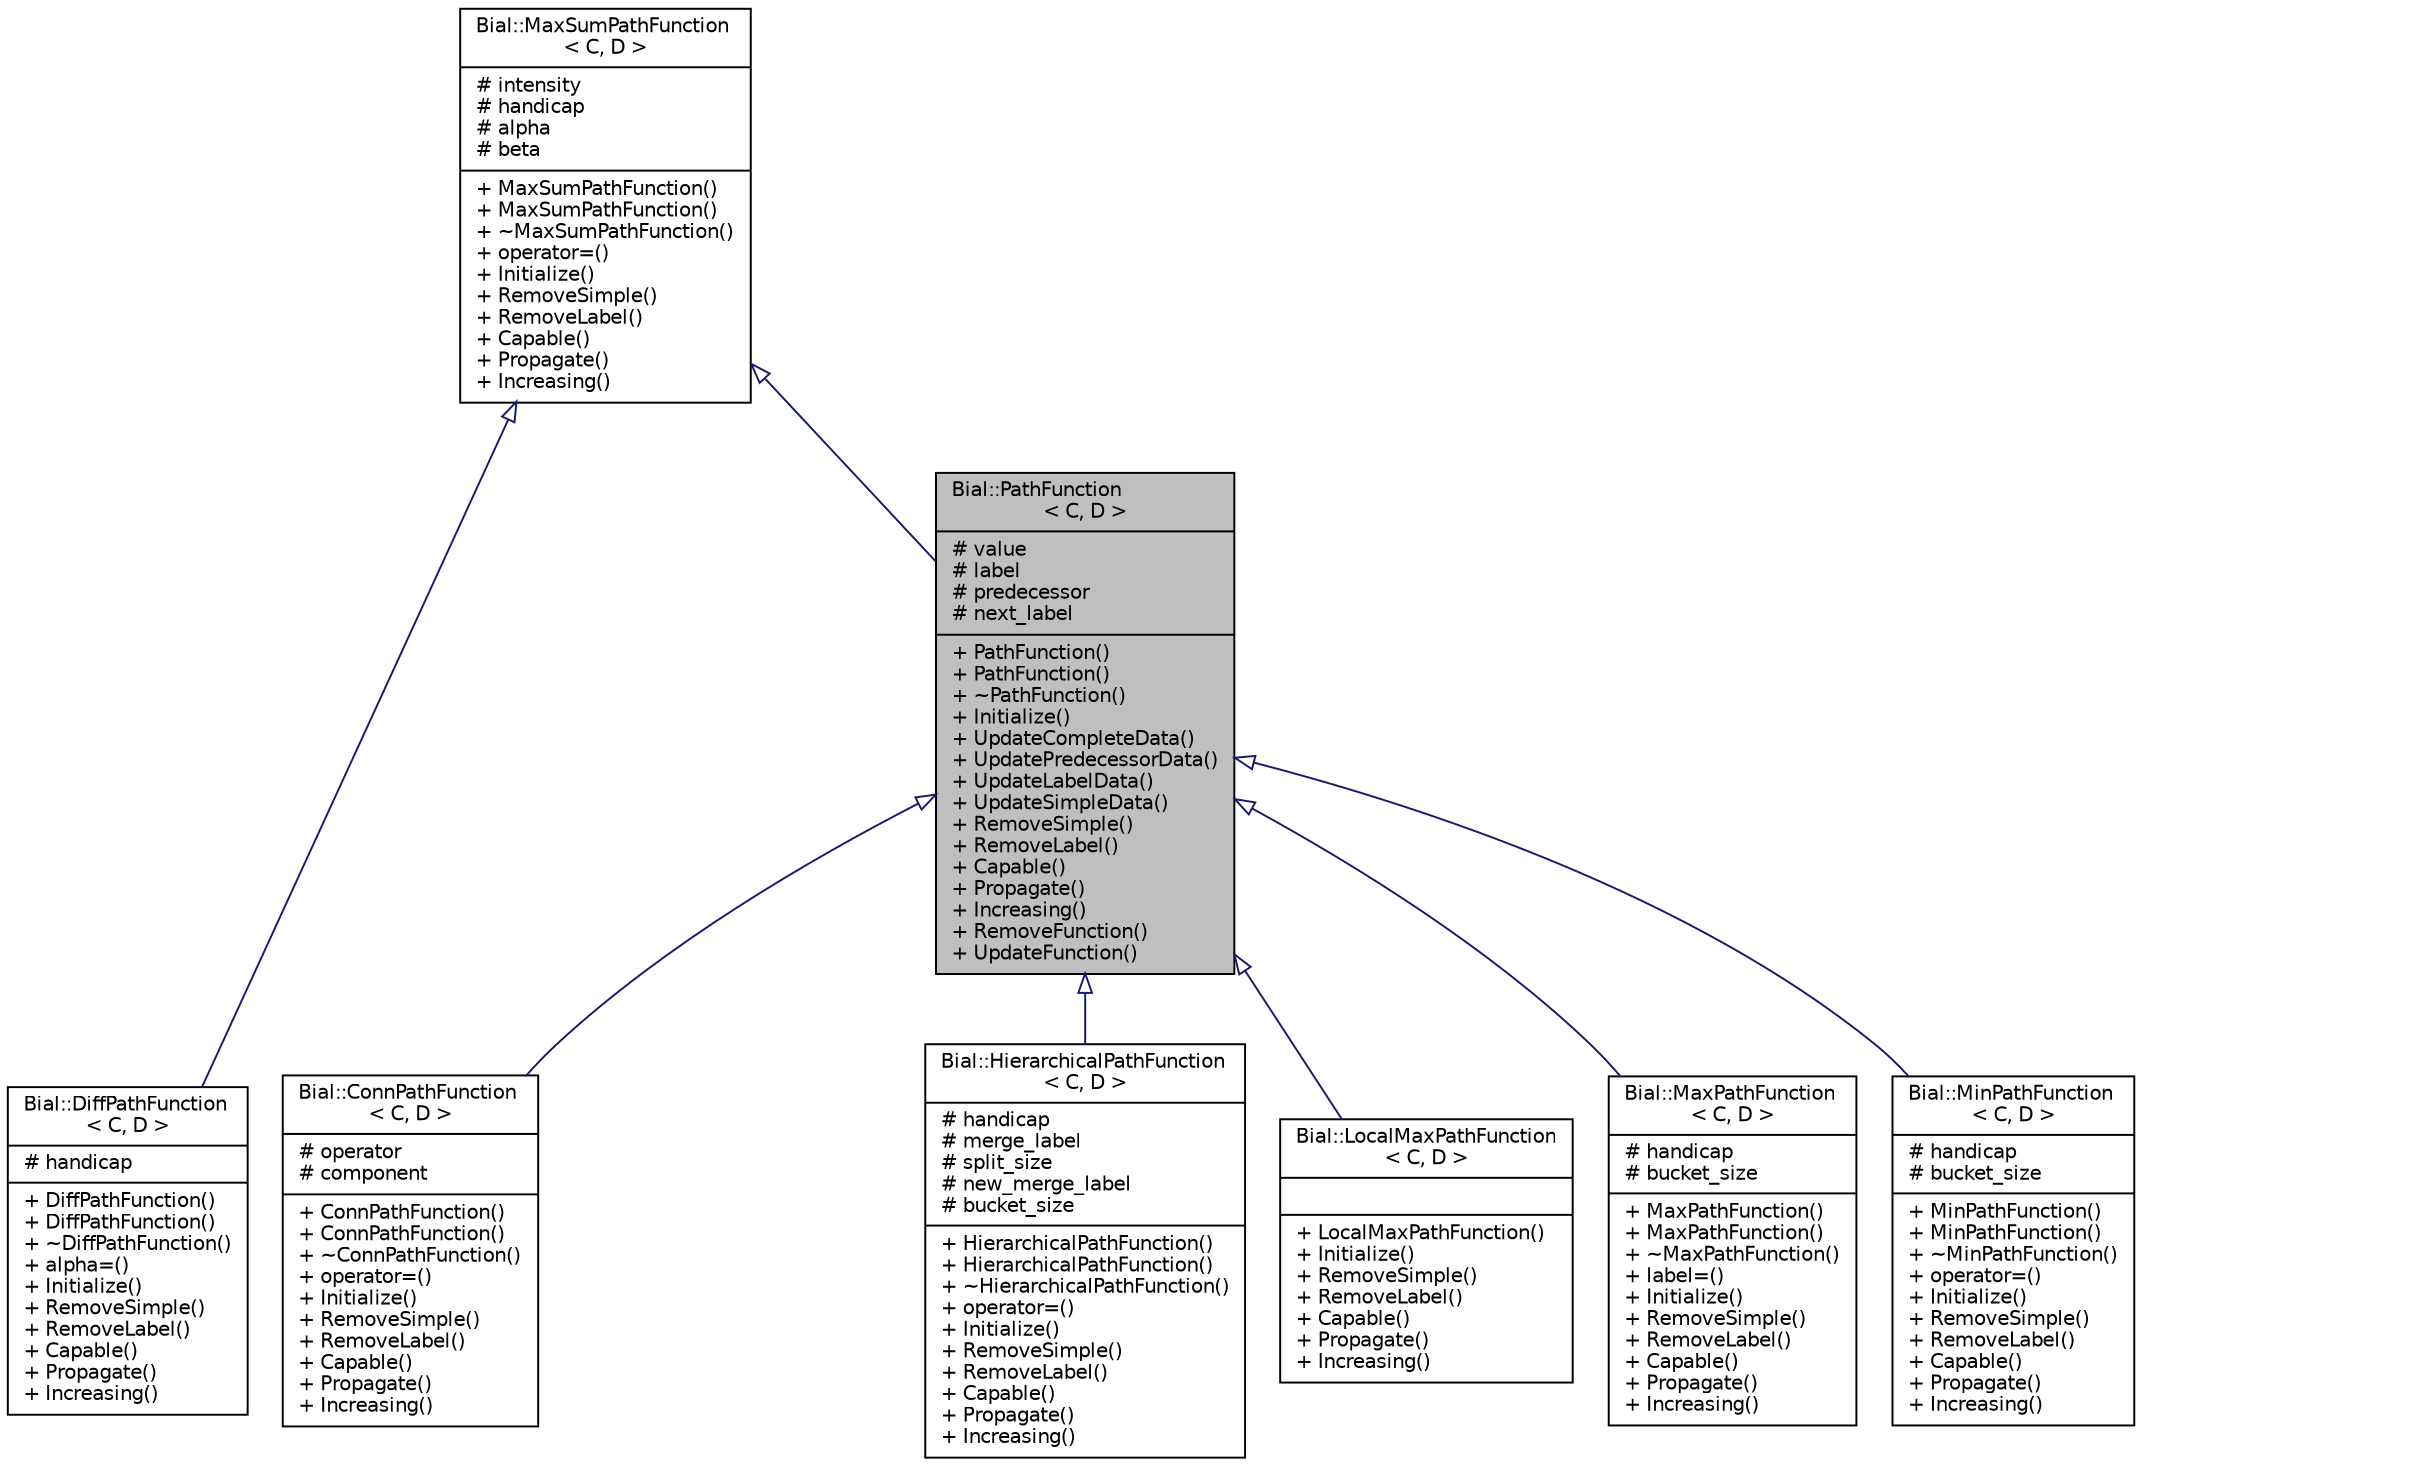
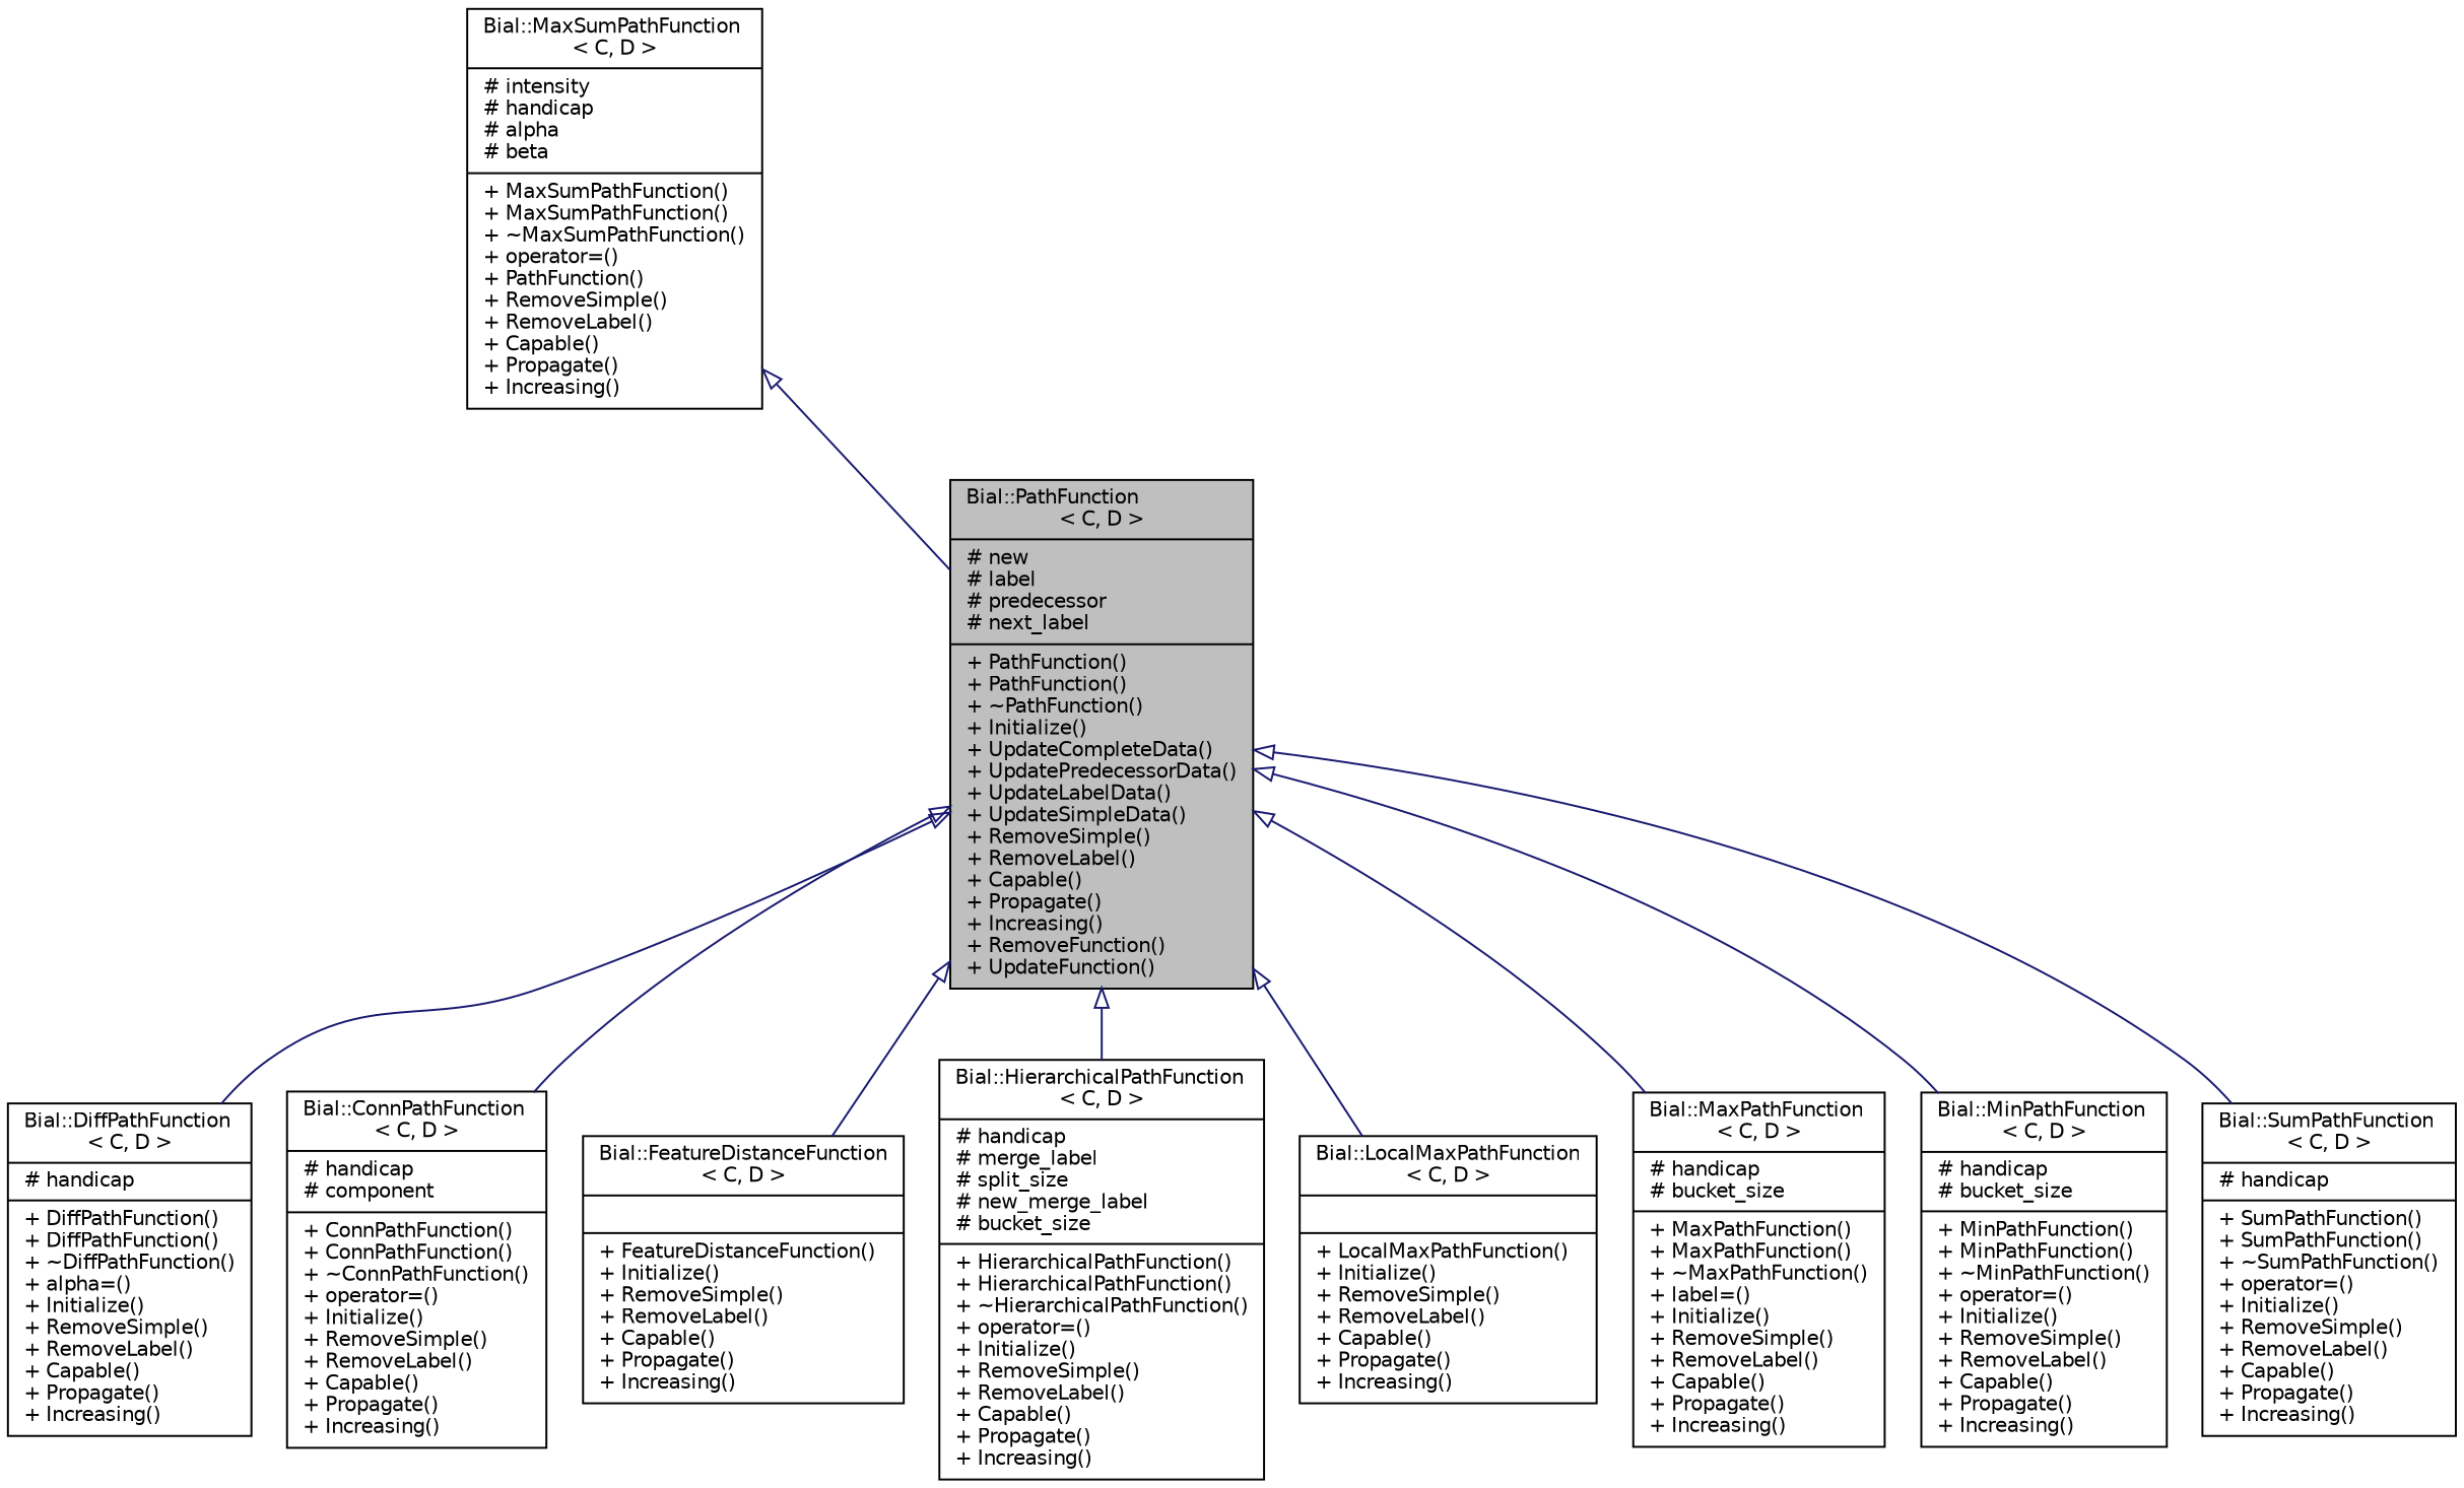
  digraph {
    node [color=black fillcolor=white fontname=Helvetica fontsize=10 shape=record style=filled]
    edge [arrowtail=onormal color=midnightblue dir=back fontname=Helvetica fontsize=10 labelfontname=Helvetica labelfontsize=10 style=solid]
-   n1 [fillcolor=grey75 fontcolor=black height=0.2 label="{Bial::PathFunction\l\< C, D \>\n|# value\l# label\l# predecessor\l# next_label\l|+ PathFunction()\l+ PathFunction()\l+ ~PathFunction()\l+ Initialize()\l+ UpdateCompleteData()\l+ UpdatePredecessorData()\l+ UpdateLabelData()\l+ UpdateSimpleData()\l+ RemoveSimple()\l+ RemoveLabel()\l+ Capable()\l+ Propagate()\l+ Increasing()\l+ RemoveFunction()\l+ UpdateFunction()\l}" width=0.4]
-   n2 [height=0.2 label="{Bial::ConnPathFunction\l\< C, D \>\n|# operator\l# component\l|+ ConnPathFunction()\l+ ConnPathFunction()\l+ ~ConnPathFunction()\l+ operator=()\l+ Initialize()\l+ RemoveSimple()\l+ RemoveLabel()\l+ Capable()\l+ Propagate()\l+ Increasing()\l}" width=0.4]
+   n1 [fillcolor=grey75 fontcolor=black height=0.2 label="{Bial::PathFunction\l\< C, D \>\n|# new\l# label\l# predecessor\l# next_label\l|+ PathFunction()\l+ PathFunction()\l+ ~PathFunction()\l+ Initialize()\l+ UpdateCompleteData()\l+ UpdatePredecessorData()\l+ UpdateLabelData()\l+ UpdateSimpleData()\l+ RemoveSimple()\l+ RemoveLabel()\l+ Capable()\l+ Propagate()\l+ Increasing()\l+ RemoveFunction()\l+ UpdateFunction()\l}" width=0.4]
+   n2 [height=0.2 label="{Bial::ConnPathFunction\l\< C, D \>\n|# handicap\l# component\l|+ ConnPathFunction()\l+ ConnPathFunction()\l+ ~ConnPathFunction()\l+ operator=()\l+ Initialize()\l+ RemoveSimple()\l+ RemoveLabel()\l+ Capable()\l+ Propagate()\l+ Increasing()\l}" width=0.4]
    n3 [height=0.2 label="{Bial::DiffPathFunction\l\< C, D \>\n|# handicap\l|+ DiffPathFunction()\l+ DiffPathFunction()\l+ ~DiffPathFunction()\l+ alpha=()\l+ Initialize()\l+ RemoveSimple()\l+ RemoveLabel()\l+ Capable()\l+ Propagate()\l+ Increasing()\l}" width=0.4]
+   n4 [height=0.2 label="{Bial::FeatureDistanceFunction\l\< C, D \>\n||+ FeatureDistanceFunction()\l+ Initialize()\l+ RemoveSimple()\l+ RemoveLabel()\l+ Capable()\l+ Propagate()\l+ Increasing()\l}" width=0.4]
    n5 [height=0.2 label="{Bial::HierarchicalPathFunction\l\< C, D \>\n|# handicap\l# merge_label\l# split_size\l# new_merge_label\l# bucket_size\l|+ HierarchicalPathFunction()\l+ HierarchicalPathFunction()\l+ ~HierarchicalPathFunction()\l+ operator=()\l+ Initialize()\l+ RemoveSimple()\l+ RemoveLabel()\l+ Capable()\l+ Propagate()\l+ Increasing()\l}" width=0.4]
    n6 [height=0.2 label="{Bial::LocalMaxPathFunction\l\< C, D \>\n||+ LocalMaxPathFunction()\l+ Initialize()\l+ RemoveSimple()\l+ RemoveLabel()\l+ Capable()\l+ Propagate()\l+ Increasing()\l}" width=0.4]
    n7 [height=0.2 label="{Bial::MaxPathFunction\l\< C, D \>\n|# handicap\l# bucket_size\l|+ MaxPathFunction()\l+ MaxPathFunction()\l+ ~MaxPathFunction()\l+ label=()\l+ Initialize()\l+ RemoveSimple()\l+ RemoveLabel()\l+ Capable()\l+ Propagate()\l+ Increasing()\l}" width=0.4]
    n8 [height=0.2 label="{Bial::MinPathFunction\l\< C, D \>\n|# handicap\l# bucket_size\l|+ MinPathFunction()\l+ MinPathFunction()\l+ ~MinPathFunction()\l+ operator=()\l+ Initialize()\l+ RemoveSimple()\l+ RemoveLabel()\l+ Capable()\l+ Propagate()\l+ Increasing()\l}" width=0.4]
-   n10 [height=0.2 label="{Bial::MaxSumPathFunction\l\< C, D \>\n|# intensity\l# handicap\l# alpha\l# beta\l|+ MaxSumPathFunction()\l+ MaxSumPathFunction()\l+ ~MaxSumPathFunction()\l+ operator=()\l+ Initialize()\l+ RemoveSimple()\l+ RemoveLabel()\l+ Capable()\l+ Propagate()\l+ Increasing()\l}" width=0.4]
+   n9 [height=0.2 label="{Bial::SumPathFunction\l\< C, D \>\n|# handicap\l|+ SumPathFunction()\l+ SumPathFunction()\l+ ~SumPathFunction()\l+ operator=()\l+ Initialize()\l+ RemoveSimple()\l+ RemoveLabel()\l+ Capable()\l+ Propagate()\l+ Increasing()\l}" width=0.4]
+   n10 [height=0.2 label="{Bial::MaxSumPathFunction\l\< C, D \>\n|# intensity\l# handicap\l# alpha\l# beta\l|+ MaxSumPathFunction()\l+ MaxSumPathFunction()\l+ ~MaxSumPathFunction()\l+ operator=()\l+ PathFunction()\l+ RemoveSimple()\l+ RemoveLabel()\l+ Capable()\l+ Propagate()\l+ Increasing()\l}" width=0.4]
    n1 -> n2
-   n10 -> n3
+   n1 -> n3
+   n1 -> n4
    n1 -> n5
    n1 -> n6
    n1 -> n7
    n1 -> n8
+   n1 -> n9
    n10 -> n1
  }
